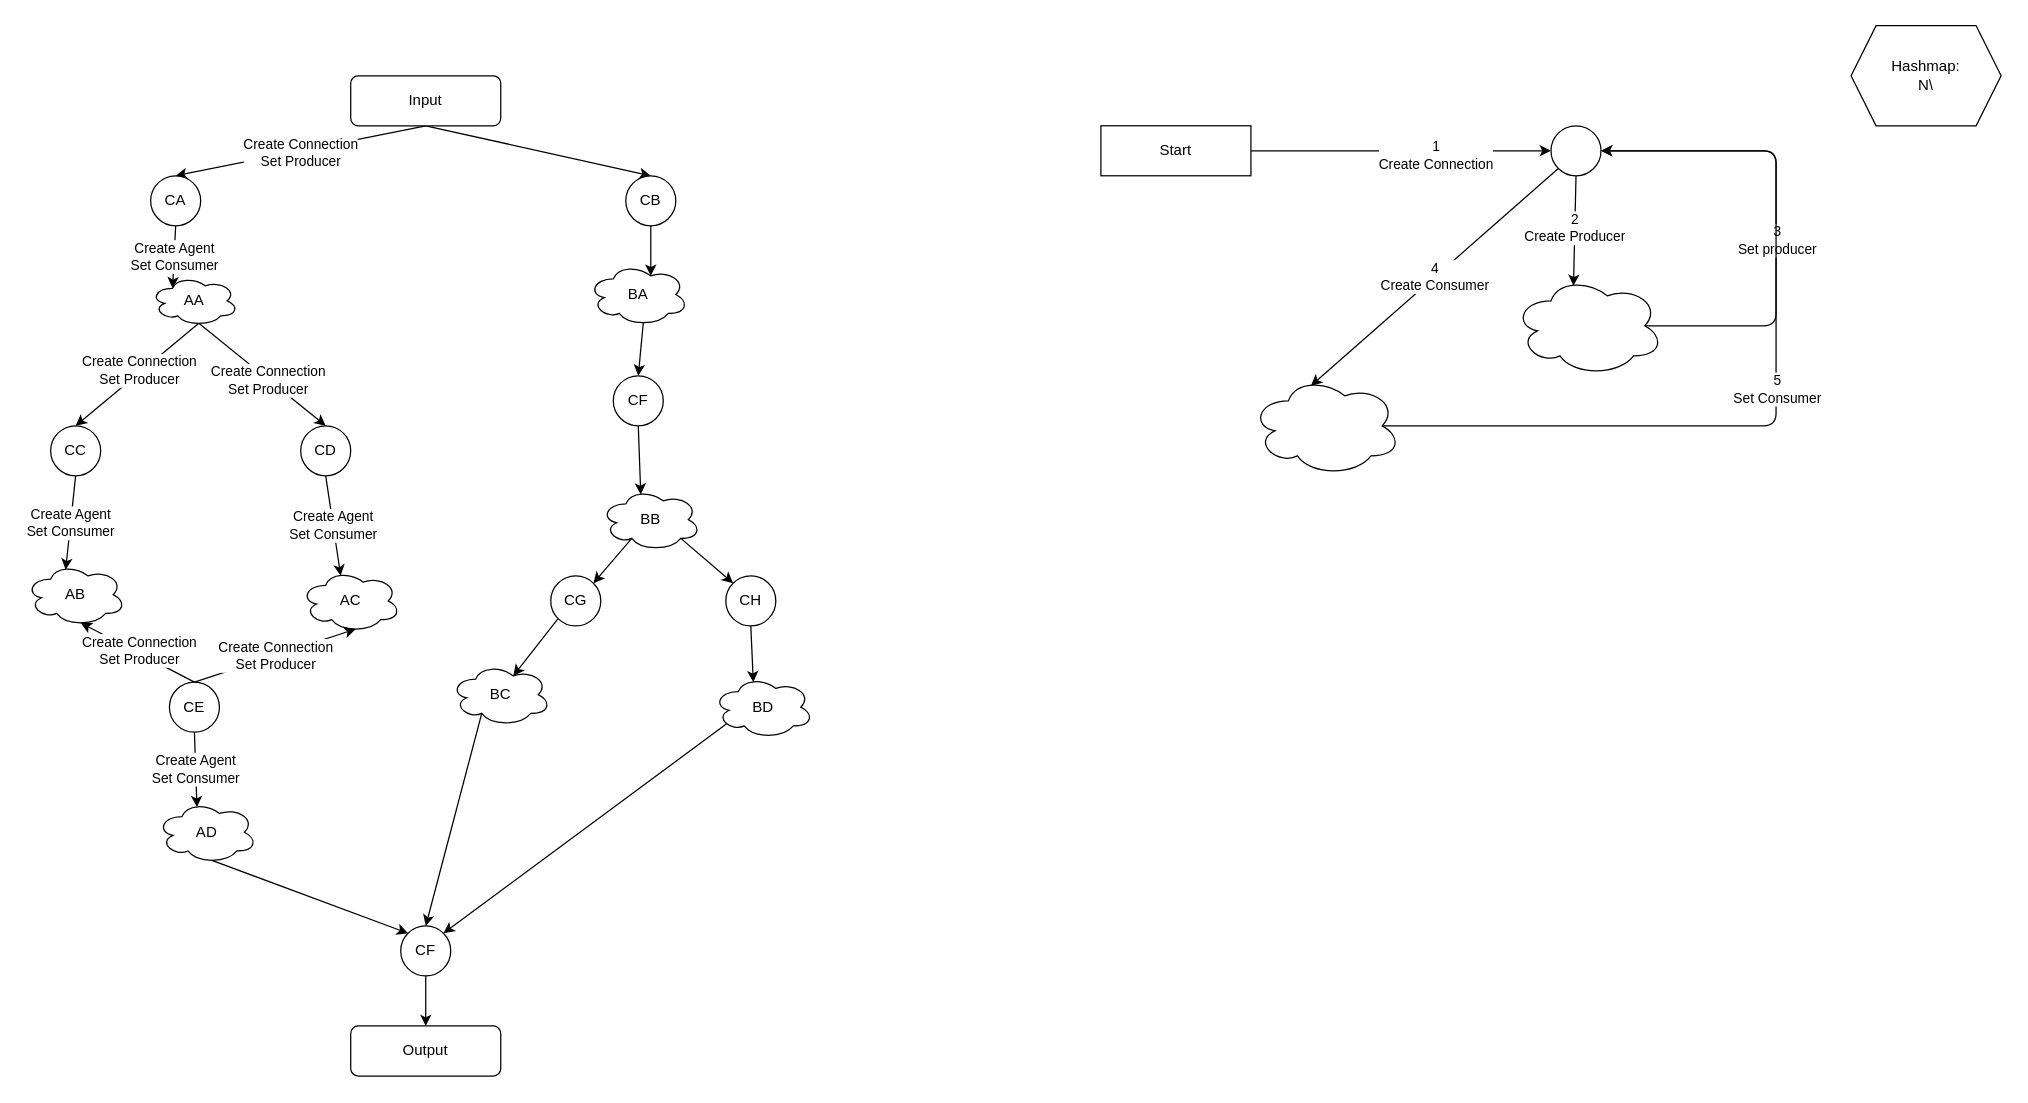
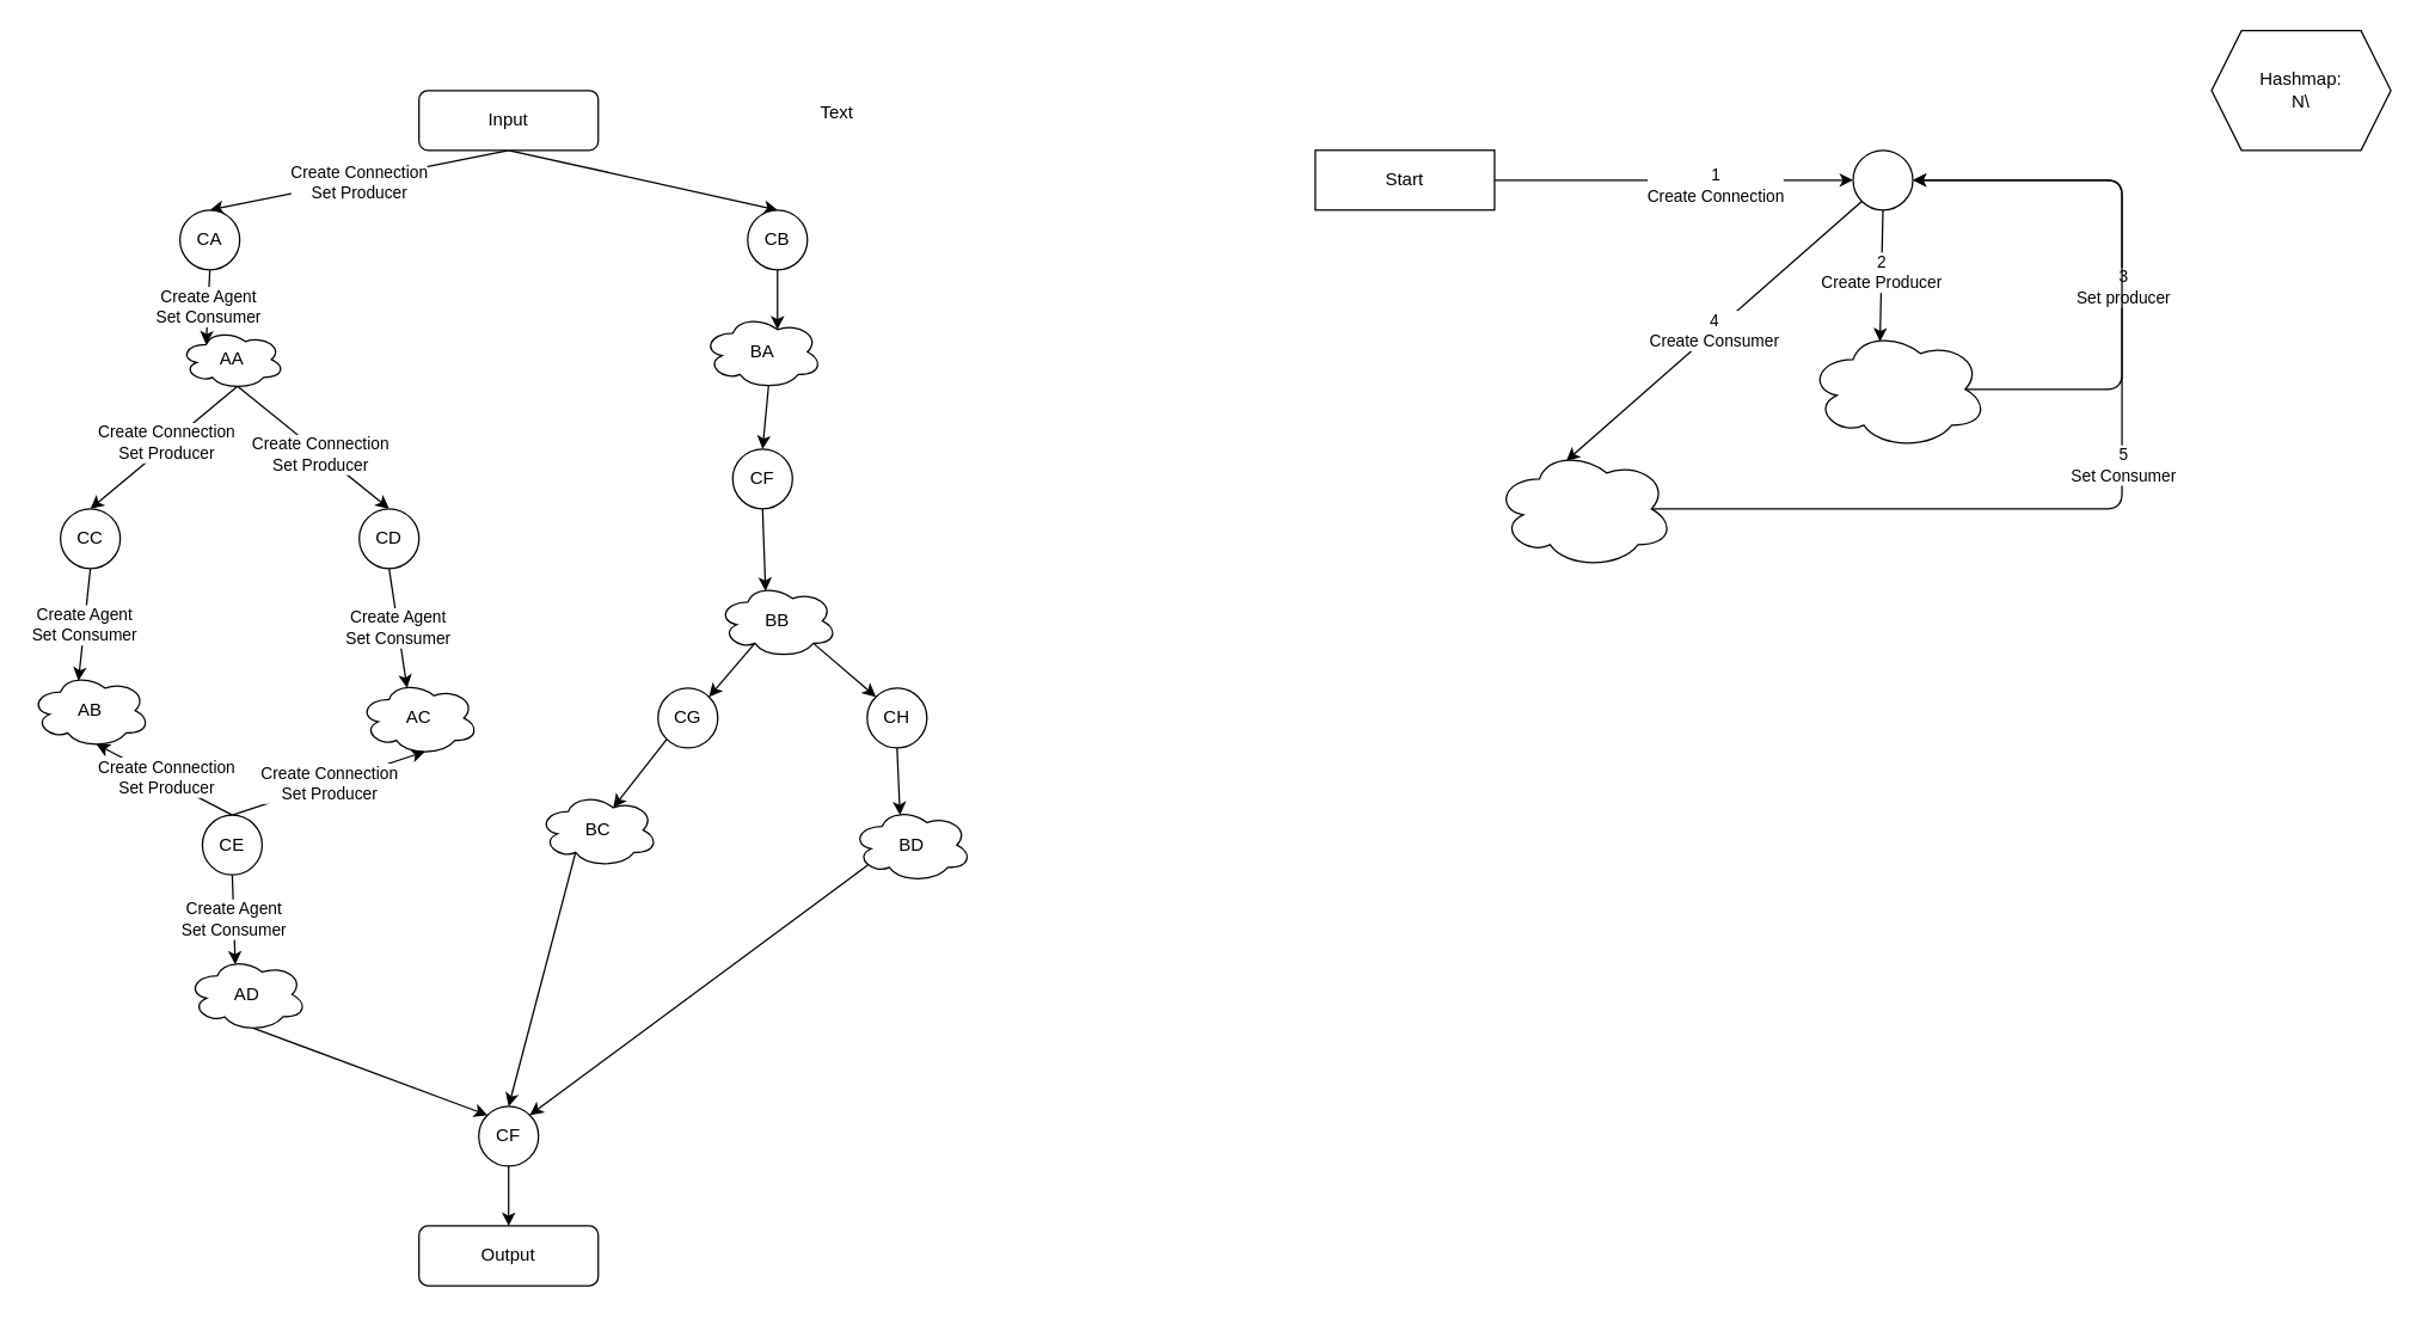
  <mxCell id="0" />
  <mxCell id="1" parent="0" />
  <mxCell id="2" style="edgeStyle=none;html=1;exitX=0.5;exitY=1;exitDx=0;exitDy=0;entryX=0.5;entryY=0;entryDx=0;entryDy=0;" edge="1" parent="1" source="5" target="40"><mxGeometry relative="1" as="geometry" /></mxCell>
  <mxCell id="3" value="Create Connection&lt;br&gt;Set Producer" style="edgeLabel;html=1;align=center;verticalAlign=middle;resizable=0;points=[];" vertex="1" connectable="0" parent="2"><mxGeometry x="0.011" y="1" relative="1" as="geometry"><mxPoint as="offset" /></mxGeometry></mxCell>
  <mxCell id="4" style="edgeStyle=none;html=1;exitX=0.5;exitY=1;exitDx=0;exitDy=0;entryX=0.5;entryY=0;entryDx=0;entryDy=0;" edge="1" parent="1" source="5" target="42"><mxGeometry relative="1" as="geometry" /></mxCell>
  <mxCell id="5" value="Input" style="rounded=1;whiteSpace=wrap;html=1;" vertex="1" parent="1"><mxGeometry x="280" y="60" width="120" height="40" as="geometry" /></mxCell>
  <mxCell id="6" value="AC" style="ellipse;shape=cloud;whiteSpace=wrap;html=1;" vertex="1" parent="1"><mxGeometry x="240" y="455" width="80" height="50" as="geometry" /></mxCell>
  <mxCell id="7" style="edgeStyle=none;html=1;exitX=0.55;exitY=0.95;exitDx=0;exitDy=0;exitPerimeter=0;entryX=0;entryY=0;entryDx=0;entryDy=0;" edge="1" parent="1" source="8" target="45"><mxGeometry relative="1" as="geometry" /></mxCell>
  <mxCell id="8" value="AD" style="ellipse;shape=cloud;whiteSpace=wrap;html=1;" vertex="1" parent="1"><mxGeometry x="125" y="640" width="80" height="50" as="geometry" /></mxCell>
  <mxCell id="9" value="AB" style="ellipse;shape=cloud;whiteSpace=wrap;html=1;" vertex="1" parent="1"><mxGeometry x="20" y="450" width="80" height="50" as="geometry" /></mxCell>
  <mxCell id="10" style="edgeStyle=none;html=1;exitX=0.13;exitY=0.77;exitDx=0;exitDy=0;exitPerimeter=0;entryX=1;entryY=0;entryDx=0;entryDy=0;" edge="1" parent="1" source="11" target="45"><mxGeometry relative="1" as="geometry" /></mxCell>
  <mxCell id="11" value="BD" style="ellipse;shape=cloud;whiteSpace=wrap;html=1;" vertex="1" parent="1"><mxGeometry x="570" y="540" width="80" height="50" as="geometry" /></mxCell>
  <mxCell id="12" style="edgeStyle=none;html=1;exitX=0.31;exitY=0.8;exitDx=0;exitDy=0;exitPerimeter=0;entryX=0.5;entryY=0;entryDx=0;entryDy=0;" edge="1" parent="1" source="13" target="45"><mxGeometry relative="1" as="geometry" /></mxCell>
  <mxCell id="13" value="BC" style="ellipse;shape=cloud;whiteSpace=wrap;html=1;" vertex="1" parent="1"><mxGeometry x="360" y="530" width="80" height="50" as="geometry" /></mxCell>
  <mxCell id="14" style="edgeStyle=none;html=1;exitX=0.31;exitY=0.8;exitDx=0;exitDy=0;exitPerimeter=0;entryX=1;entryY=0;entryDx=0;entryDy=0;" edge="1" parent="1" source="16" target="25"><mxGeometry relative="1" as="geometry" /></mxCell>
  <mxCell id="15" style="edgeStyle=none;html=1;exitX=0.8;exitY=0.8;exitDx=0;exitDy=0;exitPerimeter=0;entryX=0;entryY=0;entryDx=0;entryDy=0;" edge="1" parent="1" source="16" target="27"><mxGeometry relative="1" as="geometry" /></mxCell>
  <mxCell id="16" value="BB" style="ellipse;shape=cloud;whiteSpace=wrap;html=1;" vertex="1" parent="1"><mxGeometry x="480" y="390" width="80" height="50" as="geometry" /></mxCell>
  <mxCell id="17" style="edgeStyle=none;html=1;exitX=0.55;exitY=0.95;exitDx=0;exitDy=0;exitPerimeter=0;entryX=0.5;entryY=0;entryDx=0;entryDy=0;" edge="1" parent="1" source="18" target="29"><mxGeometry relative="1" as="geometry" /></mxCell>
  <mxCell id="18" value="BA" style="ellipse;shape=cloud;whiteSpace=wrap;html=1;" vertex="1" parent="1"><mxGeometry x="470" y="210" width="80" height="50" as="geometry" /></mxCell>
  <mxCell id="19" style="edgeStyle=none;html=1;exitX=0.5;exitY=0;exitDx=0;exitDy=0;entryX=0.55;entryY=0.95;entryDx=0;entryDy=0;entryPerimeter=0;" edge="1" parent="1" source="23" target="9"><mxGeometry relative="1" as="geometry" /></mxCell>
  <mxCell id="20" value="Create Connection&lt;br&gt;Set Producer" style="edgeLabel;html=1;align=center;verticalAlign=middle;resizable=0;points=[];" vertex="1" connectable="0" parent="19"><mxGeometry x="0.29" y="-2" relative="1" as="geometry"><mxPoint x="13" y="7" as="offset" /></mxGeometry></mxCell>
  <mxCell id="21" value="Create Connection&lt;br&gt;Set Producer" style="edgeStyle=none;html=1;exitX=0.5;exitY=0;exitDx=0;exitDy=0;entryX=0.55;entryY=0.95;entryDx=0;entryDy=0;entryPerimeter=0;" edge="1" parent="1" source="23" target="6"><mxGeometry relative="1" as="geometry" /></mxCell>
  <mxCell id="22" value="Create Agent&lt;br&gt;Set Consumer" style="edgeStyle=none;html=1;exitX=0.5;exitY=1;exitDx=0;exitDy=0;entryX=0.4;entryY=0.1;entryDx=0;entryDy=0;entryPerimeter=0;" edge="1" parent="1" source="23" target="8"><mxGeometry relative="1" as="geometry"><Array as="points" /></mxGeometry></mxCell>
  <mxCell id="23" value="CE" style="ellipse;whiteSpace=wrap;html=1;aspect=fixed;" vertex="1" parent="1"><mxGeometry x="135" y="545" width="40" height="40" as="geometry" /></mxCell>
  <mxCell id="24" style="edgeStyle=none;html=1;exitX=0;exitY=1;exitDx=0;exitDy=0;entryX=0.625;entryY=0.2;entryDx=0;entryDy=0;entryPerimeter=0;" edge="1" parent="1" source="25" target="13"><mxGeometry relative="1" as="geometry" /></mxCell>
  <mxCell id="25" value="CG" style="ellipse;whiteSpace=wrap;html=1;aspect=fixed;" vertex="1" parent="1"><mxGeometry x="440" y="460" width="40" height="40" as="geometry" /></mxCell>
  <mxCell id="26" style="edgeStyle=none;html=1;exitX=0.5;exitY=1;exitDx=0;exitDy=0;entryX=0.4;entryY=0.1;entryDx=0;entryDy=0;entryPerimeter=0;" edge="1" parent="1" source="27" target="11"><mxGeometry relative="1" as="geometry" /></mxCell>
  <mxCell id="27" value="CH" style="ellipse;whiteSpace=wrap;html=1;aspect=fixed;" vertex="1" parent="1"><mxGeometry x="580" y="460" width="40" height="40" as="geometry" /></mxCell>
  <mxCell id="28" style="edgeStyle=none;html=1;exitX=0.5;exitY=1;exitDx=0;exitDy=0;entryX=0.4;entryY=0.1;entryDx=0;entryDy=0;entryPerimeter=0;" edge="1" parent="1" source="29" target="16"><mxGeometry relative="1" as="geometry" /></mxCell>
  <mxCell id="29" value="CF" style="ellipse;whiteSpace=wrap;html=1;aspect=fixed;" vertex="1" parent="1"><mxGeometry x="490" y="300" width="40" height="40" as="geometry" /></mxCell>
  <mxCell id="30" style="edgeStyle=none;html=1;exitX=0.55;exitY=0.95;exitDx=0;exitDy=0;exitPerimeter=0;entryX=0.5;entryY=0;entryDx=0;entryDy=0;" edge="1" parent="1" source="34" target="36"><mxGeometry relative="1" as="geometry" /></mxCell>
  <mxCell id="31" value="Create Connection&lt;br&gt;Set Producer" style="edgeLabel;html=1;align=center;verticalAlign=middle;resizable=0;points=[];" vertex="1" connectable="0" parent="30"><mxGeometry x="-0.046" y="-2" relative="1" as="geometry"><mxPoint as="offset" /></mxGeometry></mxCell>
  <mxCell id="32" style="edgeStyle=none;html=1;exitX=0.55;exitY=0.95;exitDx=0;exitDy=0;exitPerimeter=0;entryX=0.5;entryY=0;entryDx=0;entryDy=0;" edge="1" parent="1" source="34" target="38"><mxGeometry relative="1" as="geometry" /></mxCell>
  <mxCell id="33" value="Create Connection&lt;br&gt;Set Producer" style="edgeLabel;html=1;align=center;verticalAlign=middle;resizable=0;points=[];" vertex="1" connectable="0" parent="32"><mxGeometry x="0.083" y="-1" relative="1" as="geometry"><mxPoint as="offset" /></mxGeometry></mxCell>
  <mxCell id="34" value="AA" style="ellipse;shape=cloud;whiteSpace=wrap;html=1;" vertex="1" parent="1"><mxGeometry x="120" y="220" width="70" height="40" as="geometry" /></mxCell>
  <mxCell id="35" value="Create Agent&lt;br&gt;Set Consumer" style="edgeStyle=none;html=1;exitX=0.5;exitY=1;exitDx=0;exitDy=0;entryX=0.4;entryY=0.1;entryDx=0;entryDy=0;entryPerimeter=0;" edge="1" parent="1" source="36" target="9"><mxGeometry relative="1" as="geometry"><Array as="points" /></mxGeometry></mxCell>
  <mxCell id="36" value="CC" style="ellipse;whiteSpace=wrap;html=1;aspect=fixed;" vertex="1" parent="1"><mxGeometry x="40" y="340" width="40" height="40" as="geometry" /></mxCell>
  <mxCell id="37" value="Create Agent&lt;br&gt;Set Consumer" style="edgeStyle=none;html=1;exitX=0.5;exitY=1;exitDx=0;exitDy=0;entryX=0.4;entryY=0.1;entryDx=0;entryDy=0;entryPerimeter=0;" edge="1" parent="1" source="38" target="6"><mxGeometry relative="1" as="geometry" /></mxCell>
  <mxCell id="38" value="CD" style="ellipse;whiteSpace=wrap;html=1;aspect=fixed;" vertex="1" parent="1"><mxGeometry x="240" y="340" width="40" height="40" as="geometry" /></mxCell>
  <mxCell id="39" value="Create Agent&lt;br&gt;Set Consumer" style="edgeStyle=none;html=1;exitX=0.5;exitY=1;exitDx=0;exitDy=0;entryX=0.25;entryY=0.25;entryDx=0;entryDy=0;entryPerimeter=0;" edge="1" parent="1" source="40" target="34"><mxGeometry relative="1" as="geometry" /></mxCell>
  <mxCell id="40" value="CA" style="ellipse;whiteSpace=wrap;html=1;aspect=fixed;" vertex="1" parent="1"><mxGeometry x="120" y="140" width="40" height="40" as="geometry" /></mxCell>
  <mxCell id="41" style="edgeStyle=none;html=1;exitX=0.5;exitY=1;exitDx=0;exitDy=0;entryX=0.625;entryY=0.2;entryDx=0;entryDy=0;entryPerimeter=0;" edge="1" parent="1" source="42" target="18"><mxGeometry relative="1" as="geometry" /></mxCell>
  <mxCell id="42" value="CB" style="ellipse;whiteSpace=wrap;html=1;aspect=fixed;" vertex="1" parent="1"><mxGeometry x="500" y="140" width="40" height="40" as="geometry" /></mxCell>
  <mxCell id="43" value="Output" style="rounded=1;whiteSpace=wrap;html=1;" vertex="1" parent="1"><mxGeometry x="280" y="820" width="120" height="40" as="geometry" /></mxCell>
  <mxCell id="44" style="edgeStyle=none;html=1;exitX=0.5;exitY=1;exitDx=0;exitDy=0;entryX=0.5;entryY=0;entryDx=0;entryDy=0;" edge="1" parent="1" source="45" target="43"><mxGeometry relative="1" as="geometry" /></mxCell>
  <mxCell id="45" value="CF" style="ellipse;whiteSpace=wrap;html=1;aspect=fixed;" vertex="1" parent="1"><mxGeometry x="320" y="740" width="40" height="40" as="geometry" /></mxCell>
  <mxCell id="46" style="edgeStyle=none;html=1;exitX=0.5;exitY=1;exitDx=0;exitDy=0;entryX=0.4;entryY=0.1;entryDx=0;entryDy=0;entryPerimeter=0;" edge="1" parent="1" source="49" target="57"><mxGeometry relative="1" as="geometry" /></mxCell>
  <mxCell id="47" value="2&lt;br&gt;Create Producer" style="edgeLabel;html=1;align=center;verticalAlign=middle;resizable=0;points=[];" vertex="1" connectable="0" parent="46"><mxGeometry x="-0.045" y="-1" relative="1" as="geometry"><mxPoint as="offset" /></mxGeometry></mxCell>
  <mxCell id="48" value="4&lt;br&gt;Create Consumer" style="edgeStyle=none;html=1;exitX=0;exitY=1;exitDx=0;exitDy=0;entryX=0.4;entryY=0.1;entryDx=0;entryDy=0;entryPerimeter=0;" edge="1" parent="1" source="49" target="60"><mxGeometry relative="1" as="geometry" /></mxCell>
  <mxCell id="49" value="" style="ellipse;whiteSpace=wrap;html=1;aspect=fixed;" vertex="1" parent="1"><mxGeometry x="1240" y="100" width="40" height="40" as="geometry" /></mxCell>
  <mxCell id="50" style="edgeStyle=none;html=1;exitX=1;exitY=0.5;exitDx=0;exitDy=0;entryX=0;entryY=0.5;entryDx=0;entryDy=0;" edge="1" parent="1" source="53" target="49"><mxGeometry relative="1" as="geometry" /></mxCell>
  <mxCell id="51" value="1" style="edgeLabel;html=1;align=center;verticalAlign=middle;resizable=0;points=[];" vertex="1" connectable="0" parent="50"><mxGeometry x="0.05" y="-1" relative="1" as="geometry"><mxPoint y="-1" as="offset" /></mxGeometry></mxCell>
  <mxCell id="52" value="1&lt;br&gt;Create Connection" style="edgeLabel;html=1;align=center;verticalAlign=middle;resizable=0;points=[];" vertex="1" connectable="0" parent="50"><mxGeometry x="0.225" y="-3" relative="1" as="geometry"><mxPoint as="offset" /></mxGeometry></mxCell>
  <mxCell id="53" value="Start" style="rounded=0;whiteSpace=wrap;html=1;" vertex="1" parent="1"><mxGeometry x="880" y="100" width="120" height="40" as="geometry" /></mxCell>
+ <mxCell id="54" value="Text" style="text;html=1;strokeColor=none;fillColor=none;align=center;verticalAlign=middle;whiteSpace=wrap;rounded=0;" vertex="1" parent="1"><mxGeometry x="440" y="60" width="240" height="30" as="geometry" /></mxCell>
  <mxCell id="55" style="edgeStyle=none;html=1;exitX=0.875;exitY=0.5;exitDx=0;exitDy=0;exitPerimeter=0;entryX=1;entryY=0.5;entryDx=0;entryDy=0;" edge="1" parent="1" source="57" target="49"><mxGeometry relative="1" as="geometry"><Array as="points"><mxPoint x="1420" y="260" /><mxPoint x="1420" y="120" /></Array></mxGeometry></mxCell>
  <mxCell id="56" value="3&lt;br&gt;Set producer" style="edgeLabel;html=1;align=center;verticalAlign=middle;resizable=0;points=[];" vertex="1" connectable="0" parent="55"><mxGeometry x="-0.096" relative="1" as="geometry"><mxPoint as="offset" /></mxGeometry></mxCell>
  <mxCell id="57" value="" style="ellipse;shape=cloud;whiteSpace=wrap;html=1;" vertex="1" parent="1"><mxGeometry x="1210" y="220" width="120" height="80" as="geometry" /></mxCell>
  <mxCell id="58" style="edgeStyle=none;html=1;exitX=0.875;exitY=0.5;exitDx=0;exitDy=0;exitPerimeter=0;entryX=1;entryY=0.5;entryDx=0;entryDy=0;" edge="1" parent="1" source="60" target="49"><mxGeometry relative="1" as="geometry"><Array as="points"><mxPoint x="1420" y="340" /><mxPoint x="1420" y="120" /></Array></mxGeometry></mxCell>
  <mxCell id="59" value="5&lt;br&gt;Set Consumer" style="edgeLabel;html=1;align=center;verticalAlign=middle;resizable=0;points=[];" vertex="1" connectable="0" parent="58"><mxGeometry x="0.022" relative="1" as="geometry"><mxPoint as="offset" /></mxGeometry></mxCell>
  <mxCell id="60" value="" style="ellipse;shape=cloud;whiteSpace=wrap;html=1;" vertex="1" parent="1"><mxGeometry x="1000" y="300" width="120" height="80" as="geometry" /></mxCell>
  <mxCell id="61" value="Hashmap:&lt;br&gt;N\" style="shape=hexagon;perimeter=hexagonPerimeter2;whiteSpace=wrap;html=1;fixedSize=1;" vertex="1" parent="1"><mxGeometry x="1480" width="120" height="80" as="geometry" y="20" /></mxCell>
